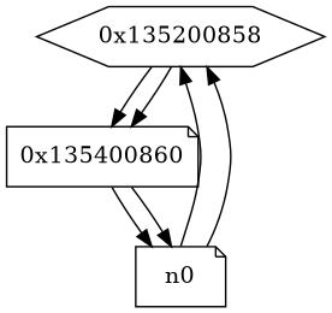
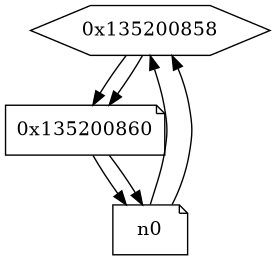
  digraph {
    node [shape=note]
    n1 [label="0x135200858" shape=hexagon]
-   n2 [label="0x135400860"]
+   n2 [label="0x135200860"]
    n0
    n1 -> n2
    n1 -> n2
    n2 -> n0
    n2 -> n0
    n0 -> n1
    n0 -> n1
  }
